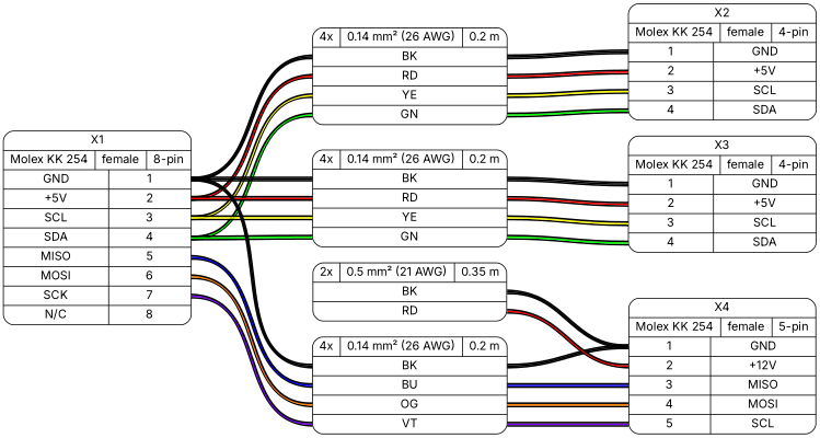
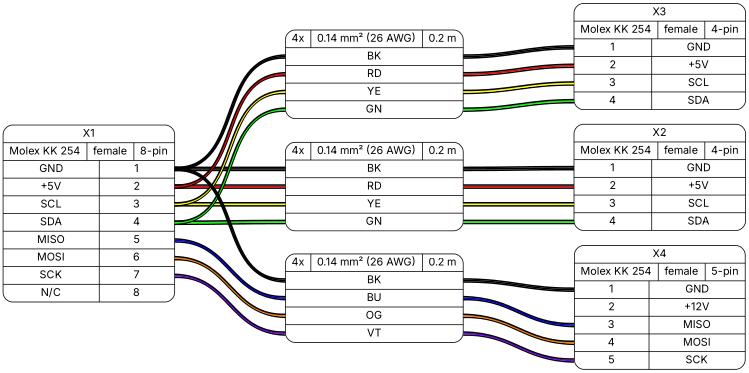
  graph {
    fontname=Inter
    rankdir=LR
    ranksep=2
    node [fillcolor=white fontname=Inter shape=record style="rounded,filled"]
    edge [color="#000000:#000000:#000000" fontname=Inter headport=p1 style=bold tailport=w1]
    n1 [label="X1|{Molex KK 254|female|8-pin}|{{GND|+5V|SCL|SDA|MISO|MOSI|SCK|N/C}|{<p1>1|<p2>2|<p3>3|<p4>4|<p5>5|<p6>6|<p7>7|<p8>8}}"]
    n2 [label="{4x|0.14 mm² (26 AWG)|0.2 m}|{{<w1>BK|<w2>RD|<w3>YE|<w4>GN}}"]
    n3 [label="{4x|0.14 mm² (26 AWG)|0.2 m}|{{<w1>BK|<w2>RD|<w3>YE|<w4>GN}}"]
    n4 [label="{4x|0.14 mm² (26 AWG)|0.2 m}|{{<w1>BK|<w2>BU|<w3>OG|<w4>VT}}"]
    n5 [label="X2|{Molex KK 254|female|4-pin}|{{<p1>1|<p2>2|<p3>3|<p4>4}|{GND|+5V|SCL|SDA}}"]
    n6 [label="X3|{Molex KK 254|female|4-pin}|{{<p1>1|<p2>2|<p3>3|<p4>4}|{GND|+5V|SCL|SDA}}"]
-   n7 [label="X4|{Molex KK 254|female|5-pin}|{{<p1>1|<p2>2|<p3>3|<p4>4|<p5>5}|{GND|+12V|MISO|MOSI|SCL}}"]
-   n8 [label="{2x|0.5 mm² (21 AWG)|0.35 m}|{{<w1>BK|<w2>RD}}"]
+   n7 [label="X4|{Molex KK 254|female|5-pin}|{{<p1>1|<p2>2|<p3>3|<p4>4|<p5>5}|{GND|+12V|MISO|MOSI|SCK}}"]
    n1 -- n2 [headport=w1 tailport=p1]
    n1 -- n2 [color="#000000:#ff0000:#000000" headport=w2 tailport=p2]
    n1 -- n2 [color="#000000:#ffff00:#000000" headport=w3 tailport=p3]
    n1 -- n2 [color="#000000:#00ff00:#000000" headport=w4 tailport=p4]
    n1 -- n3 [headport=w1 tailport=p1]
    n1 -- n3 [color="#000000:#ff0000:#000000" headport=w2 tailport=p2]
    n1 -- n3 [color="#000000:#ffff00:#000000" headport=w3 tailport=p3]
    n1 -- n3 [color="#000000:#00ff00:#000000" headport=w4 tailport=p4]
    n1 -- n4 [headport=w1 tailport=p1]
    n1 -- n4 [color="#000000:#0000ff:#000000" headport=w2 tailport=p5]
    n1 -- n4 [color="#000000:#ff8000:#000000" headport=w3 tailport=p6]
    n1 -- n4 [color="#000000:#8000ff:#000000" headport=w4 tailport=p7]
    n2 -- n5
    n2 -- n5 [color="#000000:#ff0000:#000000" headport=p2 tailport=w2]
    n2 -- n5 [color="#000000:#ffff00:#000000" headport=p3 tailport=w3]
    n2 -- n5 [color="#000000:#00ff00:#000000" headport=p4 tailport=w4]
    n3 -- n6
    n3 -- n6 [color="#000000:#ff0000:#000000" headport=p2 tailport=w2]
    n3 -- n6 [color="#000000:#ffff00:#000000" headport=p3 tailport=w3]
    n3 -- n6 [color="#000000:#00ff00:#000000" headport=p4 tailport=w4]
    n4 -- n7
    n4 -- n7 [color="#000000:#0000ff:#000000" headport=p3 tailport=w2]
    n4 -- n7 [color="#000000:#ff8000:#000000" headport=p4 tailport=w3]
    n4 -- n7 [color="#000000:#8000ff:#000000" headport=p5 tailport=w4]
-   n8 -- n7
-   n8 -- n7 [color="#000000:#ff0000:#000000" headport=p2 tailport=w2]
  }
